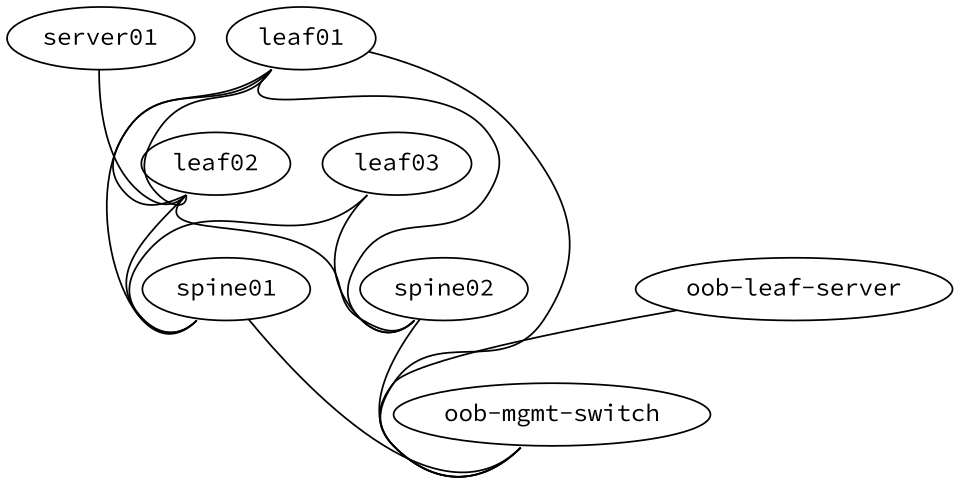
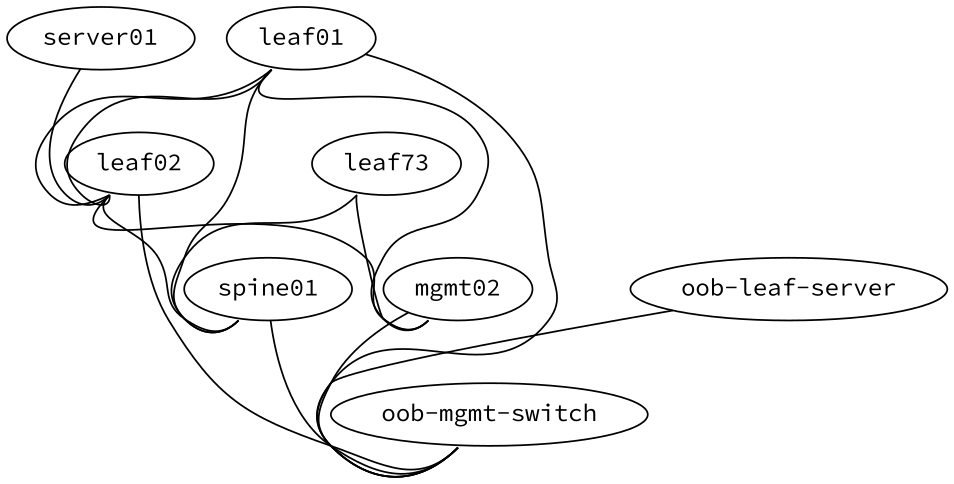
  graph {
    fontname="Source Code Pro"
    node [config="./helper_scripts/config_switch.sh" fontname="Source Code Pro" function=leaf memory=512]
    edge [fontname="Source Code Pro" headport=swp1 tailport=eth0]
    leaf01
    leaf02
    spine01 [function=spine]
-   spine02 [function=spine]
+   spine02 [function=spine label=mgmt02]
    "oob-mgmt-switch" [config="./helper_scripts/config_oob_switch.sh" function="oob-switch" os="CumulusCommunity/cumulus-vx" vagrant=eth0]
-   leaf03
+   leaf03 [label=leaf73]
    server01 [config="./helper_scripts/config_server.sh" function=host]
    n8 [config="./helper_scripts/config_oob_server.sh" function="oob-server" label="oob-leaf-server" os="CumulusCommunity/vx_oob_server" vagrant=eth0 version="1.0.4"]
    leaf01 -- leaf02 [tailport=swp15]
    leaf01 -- leaf02 [headport=swp2 tailport=swp16]
    leaf01 -- spine01 [headport=swp2 tailport=swp5]
    leaf01 -- spine02 [headport=swp2 tailport=swp6]
    leaf01 -- "oob-mgmt-switch" [headport=swp6 left_mac="a0:00:00:00:00:11"]
    leaf02 -- spine01 [tailport=swp5]
    leaf02 -- spine02 [tailport=swp6]
+   leaf02 -- "oob-mgmt-switch" [headport=swp7 left_mac="a0:00:00:00:00:12"]
    spine01 -- "oob-mgmt-switch" [headport=swp8 left_mac="a0:00:00:00:00:13"]
    spine02 -- "oob-mgmt-switch" [headport=swp9 left_mac="a0:00:00:00:00:14"]
    leaf03 -- spine01 [headport=swp3 tailport=swp5]
    leaf03 -- spine02 [headport=swp3 tailport=swp6]
    server01 -- leaf02 [headport=swp7 left_mac="00:03:00:11:11:02" tailport=eth2]
    n8 -- "oob-mgmt-switch" [right_mac="a0:00:00:00:00:61" tailport=eth1]
  }
